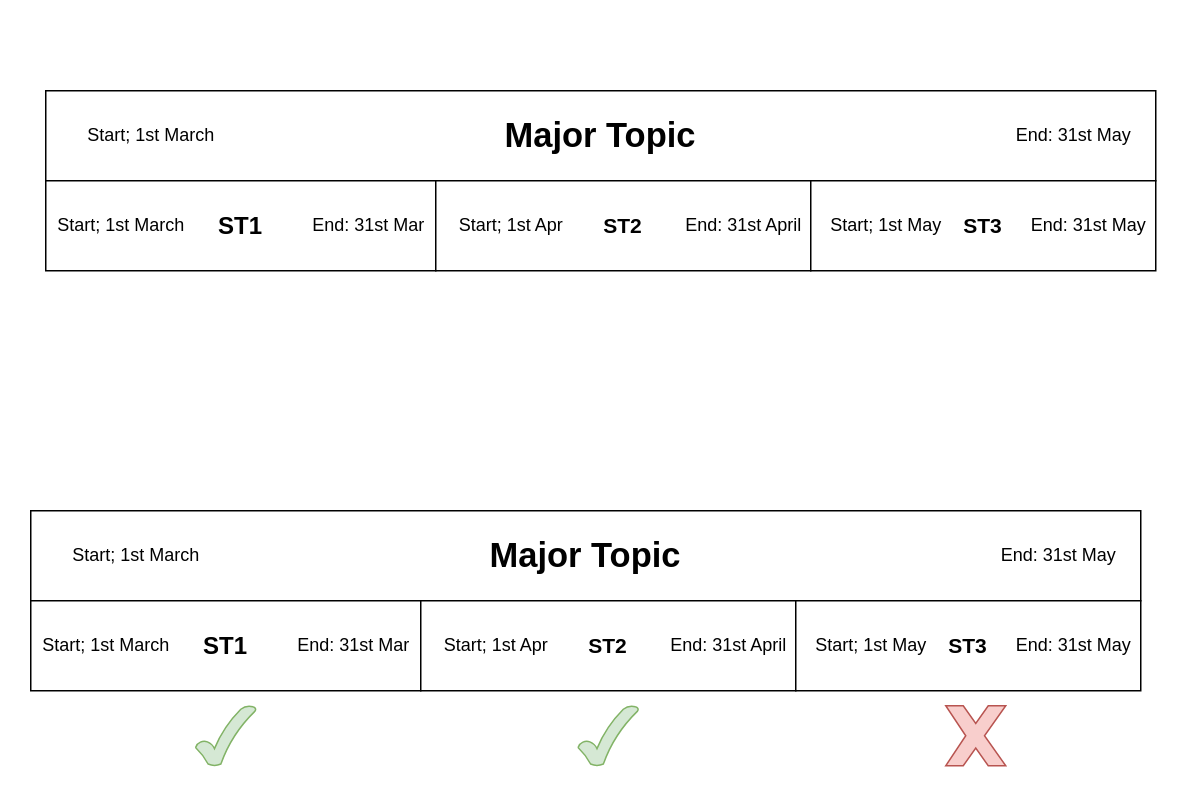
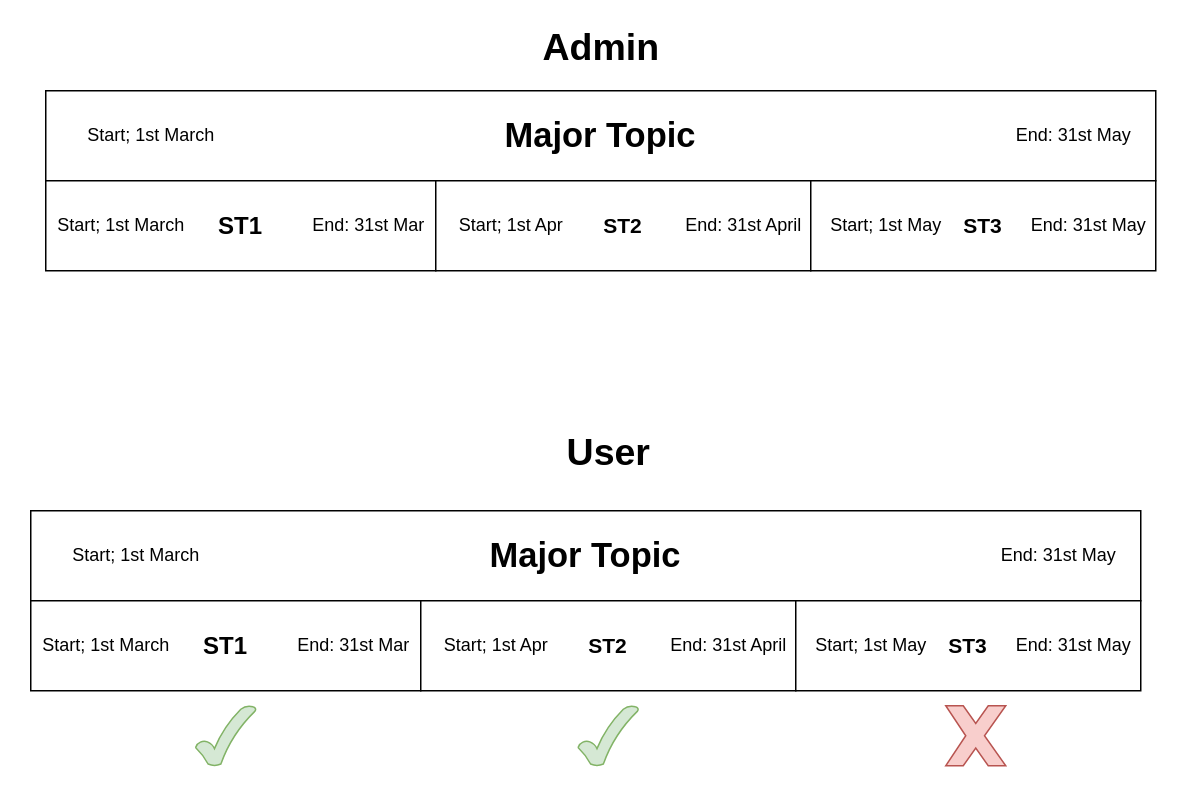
  <mxCell id="0" />
  <mxCell id="1" parent="0" />
  <mxCell id="2" value="&lt;font style=&quot;font-size: 23px&quot;&gt;&lt;b&gt;Major Topic&lt;/b&gt;&lt;/font&gt;" style="rounded=0;whiteSpace=wrap;html=1;" vertex="1" parent="1"><mxGeometry x="30" y="60" width="740" height="60" as="geometry" /></mxCell>
+ <mxCell id="3" value="&lt;font size=&quot;1&quot;&gt;&lt;b style=&quot;font-size: 25px&quot;&gt;Admin&lt;/b&gt;&lt;/font&gt;" style="text;html=1;align=center;verticalAlign=middle;resizable=0;points=[];autosize=1;" vertex="1" parent="1"><mxGeometry x="355" y="20" width="90" height="20" as="geometry" /></mxCell>
  <mxCell id="4" value="Start; 1st March" style="text;html=1;align=center;verticalAlign=middle;resizable=0;points=[];autosize=1;" vertex="1" parent="1"><mxGeometry x="50" y="80" width="100" height="20" as="geometry" /></mxCell>
  <mxCell id="5" value="End: 31st May" style="text;html=1;align=center;verticalAlign=middle;resizable=0;points=[];autosize=1;" vertex="1" parent="1"><mxGeometry x="670" y="80" width="90" height="20" as="geometry" /></mxCell>
  <mxCell id="6" value="&lt;b&gt;&lt;font style=&quot;font-size: 16px&quot;&gt;ST1&lt;/font&gt;&lt;/b&gt;" style="whiteSpace=wrap;html=1;" vertex="1" parent="1"><mxGeometry x="30" y="120" width="260" height="60" as="geometry" /></mxCell>
  <mxCell id="7" value="&lt;b&gt;&lt;font style=&quot;font-size: 14px&quot;&gt;ST2&lt;/font&gt;&lt;/b&gt;" style="whiteSpace=wrap;html=1;" vertex="1" parent="1"><mxGeometry x="290" y="120" width="250" height="60" as="geometry" /></mxCell>
  <mxCell id="8" value="&lt;b&gt;&lt;font style=&quot;font-size: 14px&quot;&gt;ST3&lt;/font&gt;&lt;/b&gt;" style="whiteSpace=wrap;html=1;" vertex="1" parent="1"><mxGeometry x="540" y="120" width="230" height="60" as="geometry" /></mxCell>
  <mxCell id="9" value="Start; 1st March" style="text;html=1;align=center;verticalAlign=middle;resizable=0;points=[];autosize=1;" vertex="1" parent="1"><mxGeometry x="30" y="140" width="100" height="20" as="geometry" /></mxCell>
  <mxCell id="10" value="Start; 1st Apr" style="text;html=1;align=center;verticalAlign=middle;resizable=0;points=[];autosize=1;" vertex="1" parent="1"><mxGeometry x="295" y="140" width="90" height="20" as="geometry" /></mxCell>
  <mxCell id="11" value="Start; 1st May" style="text;html=1;align=center;verticalAlign=middle;resizable=0;points=[];autosize=1;" vertex="1" parent="1"><mxGeometry x="545" y="140" width="90" height="20" as="geometry" /></mxCell>
  <mxCell id="12" value="End: 31st Mar" style="text;html=1;align=center;verticalAlign=middle;resizable=0;points=[];autosize=1;" vertex="1" parent="1"><mxGeometry x="200" y="140" width="90" height="20" as="geometry" /></mxCell>
  <mxCell id="13" value="End: 31st April" style="text;html=1;align=center;verticalAlign=middle;resizable=0;points=[];autosize=1;" vertex="1" parent="1"><mxGeometry x="450" y="140" width="90" height="20" as="geometry" /></mxCell>
  <mxCell id="14" value="End: 31st May" style="text;html=1;align=center;verticalAlign=middle;resizable=0;points=[];autosize=1;" vertex="1" parent="1"><mxGeometry x="680" y="140" width="90" height="20" as="geometry" /></mxCell>
+ <mxCell id="15" value="&lt;font size=&quot;1&quot;&gt;&lt;b style=&quot;font-size: 25px&quot;&gt;User&lt;/b&gt;&lt;/font&gt;" style="text;html=1;align=center;verticalAlign=middle;resizable=0;points=[];autosize=1;" vertex="1" parent="1"><mxGeometry x="370" y="290" width="70" height="20" as="geometry" /></mxCell>
  <mxCell id="16" value="&lt;font style=&quot;font-size: 23px&quot;&gt;&lt;b&gt;Major Topic&lt;/b&gt;&lt;/font&gt;" style="rounded=0;whiteSpace=wrap;html=1;" vertex="1" parent="1"><mxGeometry x="20" y="340" width="740" height="60" as="geometry" /></mxCell>
  <mxCell id="17" value="Start; 1st March" style="text;html=1;align=center;verticalAlign=middle;resizable=0;points=[];autosize=1;" vertex="1" parent="1"><mxGeometry x="40" y="360" width="100" height="20" as="geometry" /></mxCell>
  <mxCell id="18" value="End: 31st May" style="text;html=1;align=center;verticalAlign=middle;resizable=0;points=[];autosize=1;" vertex="1" parent="1"><mxGeometry x="660" y="360" width="90" height="20" as="geometry" /></mxCell>
  <mxCell id="19" value="&lt;b&gt;&lt;font style=&quot;font-size: 16px&quot;&gt;ST1&lt;/font&gt;&lt;/b&gt;" style="whiteSpace=wrap;html=1;" vertex="1" parent="1"><mxGeometry x="20" y="400" width="260" height="60" as="geometry" /></mxCell>
  <mxCell id="20" value="&lt;b&gt;&lt;font style=&quot;font-size: 14px&quot;&gt;ST2&lt;/font&gt;&lt;/b&gt;" style="whiteSpace=wrap;html=1;" vertex="1" parent="1"><mxGeometry x="280" y="400" width="250" height="60" as="geometry" /></mxCell>
  <mxCell id="21" value="&lt;b&gt;&lt;font style=&quot;font-size: 14px&quot;&gt;ST3&lt;/font&gt;&lt;/b&gt;" style="whiteSpace=wrap;html=1;" vertex="1" parent="1"><mxGeometry x="530" y="400" width="230" height="60" as="geometry" /></mxCell>
  <mxCell id="22" value="Start; 1st March" style="text;html=1;align=center;verticalAlign=middle;resizable=0;points=[];autosize=1;" vertex="1" parent="1"><mxGeometry x="20" y="420" width="100" height="20" as="geometry" /></mxCell>
  <mxCell id="23" value="Start; 1st Apr" style="text;html=1;align=center;verticalAlign=middle;resizable=0;points=[];autosize=1;" vertex="1" parent="1"><mxGeometry x="285" y="420" width="90" height="20" as="geometry" /></mxCell>
  <mxCell id="24" value="Start; 1st May" style="text;html=1;align=center;verticalAlign=middle;resizable=0;points=[];autosize=1;" vertex="1" parent="1"><mxGeometry x="535" y="420" width="90" height="20" as="geometry" /></mxCell>
  <mxCell id="25" value="End: 31st Mar" style="text;html=1;align=center;verticalAlign=middle;resizable=0;points=[];autosize=1;" vertex="1" parent="1"><mxGeometry x="190" y="420" width="90" height="20" as="geometry" /></mxCell>
  <mxCell id="26" value="End: 31st April" style="text;html=1;align=center;verticalAlign=middle;resizable=0;points=[];autosize=1;" vertex="1" parent="1"><mxGeometry x="440" y="420" width="90" height="20" as="geometry" /></mxCell>
  <mxCell id="27" value="End: 31st May" style="text;html=1;align=center;verticalAlign=middle;resizable=0;points=[];autosize=1;" vertex="1" parent="1"><mxGeometry x="670" y="420" width="90" height="20" as="geometry" /></mxCell>
  <mxCell id="28" value="" style="verticalLabelPosition=bottom;verticalAlign=top;html=1;shape=mxgraph.basic.tick;fillColor=#d5e8d4;strokeColor=#82b366;" vertex="1" parent="1"><mxGeometry x="130" y="470" width="40" height="40" as="geometry" /></mxCell>
  <mxCell id="29" value="" style="verticalLabelPosition=bottom;verticalAlign=top;html=1;shape=mxgraph.basic.x;fillColor=#f8cecc;strokeColor=#b85450;" vertex="1" parent="1"><mxGeometry x="630" y="470" width="40" height="40" as="geometry" /></mxCell>
  <mxCell id="30" value="" style="verticalLabelPosition=bottom;verticalAlign=top;html=1;shape=mxgraph.basic.tick;fillColor=#d5e8d4;strokeColor=#82b366;" vertex="1" parent="1"><mxGeometry x="385" y="470" width="40" height="40" as="geometry" /></mxCell>
